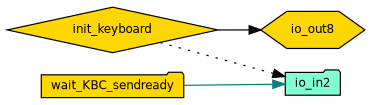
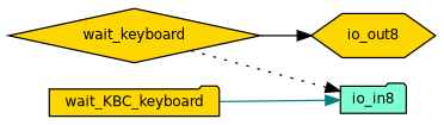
  digraph {
    rankdir=LR
    node [color=black fillcolor=gold fontname=Helvetica fontsize=10 shape=folder style=filled]
    edge [color=black fontname=Helvetica fontsize=10 labelfontname=Helvetica labelfontsize=10 style=solid]
-   n1 [fontcolor=black height=0.2 label=init_keyboard shape=diamond width=0.4]
+   n1 [fontcolor=black height=0.2 label=wait_keyboard shape=diamond width=0.4]
    n2 [height=0.2 label=io_out8 shape=hexagon width=0.4]
-   n3 [fillcolor=aquamarine height=0.2 label=io_in2 width=0.4]
-   n4 [height=0.2 label=wait_KBC_sendready width=0.4]
+   n3 [fillcolor=aquamarine height=0.2 label=io_in8 width=0.4]
+   n4 [height=0.2 label=wait_KBC_keyboard width=0.4]
    n1 -> n2
    n1 -> n3 [style=dotted]
    n4 -> n3 [color=teal]
  }
